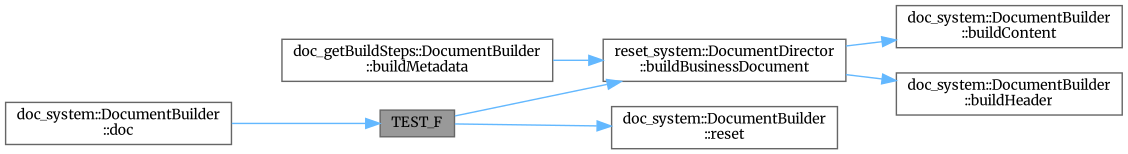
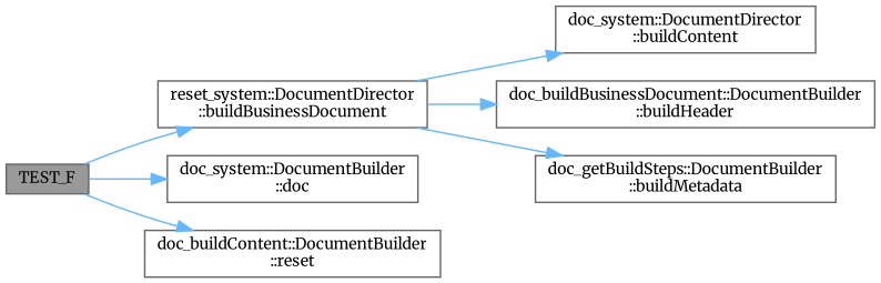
  digraph {
    fontname=Merriweather
    rankdir=LR
    node [color=grey40 fillcolor=white fontname=Merriweather fontsize=10 shape=box style=filled]
    edge [color=steelblue1 fontname=Merriweather fontsize=10 labelfontname=Helvetica labelfontsize=10 style=solid]
    n1 [color=gray40 fillcolor=grey60 fontcolor=black height=0.2 label=TEST_F width=0.4]
    n2 [height=0.2 label="reset_system::DocumentDirector\l::buildBusinessDocument" width=0.4]
    n3 [height=0.2 label="doc_system::DocumentBuilder\l::doc" width=0.4]
-   n4 [height=0.2 label="doc_system::DocumentBuilder\l::reset" width=0.4]
-   n5 [height=0.2 label="doc_system::DocumentBuilder\l::buildContent" width=0.4]
-   n6 [height=0.2 label="doc_system::DocumentBuilder\l::buildHeader" width=0.4]
+   n4 [height=0.2 label="doc_buildContent::DocumentBuilder\l::reset" width=0.4]
+   n5 [height=0.2 label="doc_system::DocumentDirector\l::buildContent" width=0.4]
+   n6 [height=0.2 label="doc_buildBusinessDocument::DocumentBuilder\l::buildHeader" width=0.4]
    n7 [height=0.2 label="doc_getBuildSteps::DocumentBuilder\l::buildMetadata" width=0.4]
    n1 -> n2
-   n3 -> n1
+   n1 -> n3
    n1 -> n4
    n2 -> n5
    n2 -> n6
-   n7 -> n2
+   n2 -> n7
  }
